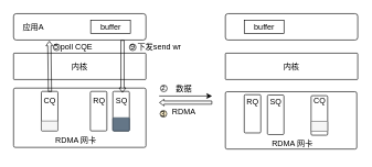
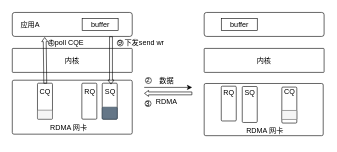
  <mxCell id="0" />
  <mxCell id="1" parent="0" />
  <mxCell id="2" value="" style="rounded=1;whiteSpace=wrap;html=1;arcSize=3;" vertex="1" parent="1"><mxGeometry x="20" y="133" width="200" height="90" as="geometry" /></mxCell>
  <mxCell id="3" value="" style="rounded=1;whiteSpace=wrap;html=1;arcSize=10;" vertex="1" parent="1"><mxGeometry x="20" y="20" width="200" height="40" as="geometry" /></mxCell>
  <mxCell id="4" value="" style="rounded=1;whiteSpace=wrap;html=1;arcSize=10;" vertex="1" parent="1"><mxGeometry x="340" y="20" width="200" height="40" as="geometry" /></mxCell>
  <mxCell id="5" value="应用A" style="text;html=1;align=center;verticalAlign=middle;whiteSpace=wrap;rounded=0;" vertex="1" parent="1"><mxGeometry x="20" y="25" width="60" height="30" as="geometry" /></mxCell>
  <mxCell id="6" value="buffer" style="rounded=0;whiteSpace=wrap;html=1;" vertex="1" parent="1"><mxGeometry x="136.5" y="30" width="60" height="20" as="geometry" /></mxCell>
  <mxCell id="7" value="buffer" style="rounded=0;whiteSpace=wrap;html=1;" vertex="1" parent="1"><mxGeometry x="368.5" y="30" width="60" height="20" as="geometry" /></mxCell>
  <mxCell id="8" value="" style="rounded=1;whiteSpace=wrap;html=1;arcSize=7;" vertex="1" parent="1"><mxGeometry x="62" y="138" width="25" height="60" as="geometry" /></mxCell>
  <mxCell id="9" value="" style="rounded=1;whiteSpace=wrap;html=1;arcSize=7;" vertex="1" parent="1"><mxGeometry x="136" y="138" width="25" height="60" as="geometry" /></mxCell>
  <mxCell id="10" value="" style="rounded=1;whiteSpace=wrap;html=1;arcSize=7;" vertex="1" parent="1"><mxGeometry x="170" y="138" width="25" height="60" as="geometry" /></mxCell>
  <mxCell id="11" value="内核" style="rounded=1;whiteSpace=wrap;html=1;arcSize=3;" vertex="1" parent="1"><mxGeometry x="20" y="80" width="200" height="40" as="geometry" /></mxCell>
  <mxCell id="12" value="内核" style="rounded=1;whiteSpace=wrap;html=1;arcSize=3;" vertex="1" parent="1"><mxGeometry x="340" y="80" width="200" height="40" as="geometry" /></mxCell>
  <mxCell id="13" value="" style="rounded=1;whiteSpace=wrap;html=1;arcSize=3;" vertex="1" parent="1"><mxGeometry x="340" y="138.5" width="198.5" height="87" as="geometry" /></mxCell>
  <mxCell id="14" value="" style="rounded=1;whiteSpace=wrap;html=1;arcSize=7;" vertex="1" parent="1"><mxGeometry x="368.5" y="143" width="25" height="58" as="geometry" /></mxCell>
  <mxCell id="15" value="" style="rounded=1;whiteSpace=wrap;html=1;arcSize=7;" vertex="1" parent="1"><mxGeometry x="403.5" y="143.5" width="25" height="60" as="geometry" /></mxCell>
  <mxCell id="16" value="" style="rounded=1;whiteSpace=wrap;html=1;arcSize=7;" vertex="1" parent="1"><mxGeometry x="469.5" y="144.5" width="25" height="60" as="geometry" /></mxCell>
  <mxCell id="17" value="RDMA 网卡" style="text;html=1;align=center;verticalAlign=middle;whiteSpace=wrap;rounded=0;" vertex="1" parent="1"><mxGeometry x="77" y="198" width="75" height="30" as="geometry" /></mxCell>
  <mxCell id="18" value="RDMA 网卡" style="text;html=1;align=center;verticalAlign=middle;whiteSpace=wrap;rounded=0;" vertex="1" parent="1"><mxGeometry x="401.38" y="203" width="81.25" height="28" as="geometry" /></mxCell>
  <mxCell id="19" value="" style="rounded=1;whiteSpace=wrap;html=1;arcSize=7;fillColor=#f5f5f5;fontColor=#333333;strokeColor=#666666;" vertex="1" parent="1"><mxGeometry x="62" y="183" width="25" height="15" as="geometry" /></mxCell>
  <mxCell id="20" value="CQ" style="text;html=1;align=center;verticalAlign=middle;whiteSpace=wrap;rounded=0;" vertex="1" parent="1"><mxGeometry x="44.5" y="138" width="60" height="30" as="geometry" /></mxCell>
  <mxCell id="21" value="RQ" style="text;html=1;align=center;verticalAlign=middle;resizable=0;points=[];autosize=1;strokeColor=none;fillColor=none;" vertex="1" parent="1"><mxGeometry x="128.5" y="138" width="40" height="30" as="geometry" /></mxCell>
  <mxCell id="22" value="SQ" style="text;html=1;align=center;verticalAlign=middle;resizable=0;points=[];autosize=1;strokeColor=none;fillColor=none;" vertex="1" parent="1"><mxGeometry x="162.5" y="138" width="40" height="30" as="geometry" /></mxCell>
  <mxCell id="23" value="CQ" style="text;html=1;align=center;verticalAlign=middle;resizable=0;points=[];autosize=1;strokeColor=none;fillColor=none;" vertex="1" parent="1"><mxGeometry x="461.5" y="137.5" width="40" height="30" as="geometry" /></mxCell>
  <mxCell id="24" value="" style="rounded=1;whiteSpace=wrap;html=1;arcSize=7;fillColor=#f5f5f5;fontColor=#333333;strokeColor=#666666;" vertex="1" parent="1"><mxGeometry x="469.5" y="183.5" width="25" height="15" as="geometry" /></mxCell>
  <mxCell id="25" value="RQ" style="text;html=1;align=center;verticalAlign=middle;resizable=0;points=[];autosize=1;strokeColor=none;fillColor=none;" vertex="1" parent="1"><mxGeometry x="361" y="138.5" width="40" height="30" as="geometry" /></mxCell>
  <mxCell id="26" value="SQ" style="text;html=1;align=center;verticalAlign=middle;resizable=0;points=[];autosize=1;strokeColor=none;fillColor=none;" vertex="1" parent="1"><mxGeometry x="396" y="138.5" width="40" height="30" as="geometry" /></mxCell>
  <mxCell id="27" value="" style="rounded=1;whiteSpace=wrap;html=1;arcSize=7;fillColor=#647687;fontColor=#ffffff;strokeColor=#314354;" vertex="1" parent="1"><mxGeometry x="170" y="178" width="25" height="20" as="geometry" /></mxCell>
  <mxCell id="28" value="数据" style="text;html=1;align=center;verticalAlign=middle;resizable=0;points=[];autosize=1;strokeColor=none;fillColor=none;" vertex="1" parent="1"><mxGeometry x="252" y="118.5" width="50" height="30" as="geometry" /></mxCell>
  <mxCell id="29" value="" style="shape=flexArrow;endArrow=classic;html=1;rounded=0;endWidth=4.194;endSize=1.933;width=4.833;" edge="1" parent="1"><mxGeometry width="50" height="50" relative="1" as="geometry"><mxPoint x="320" y="155" as="sourcePoint" /><mxPoint x="240" y="155" as="targetPoint" /></mxGeometry></mxCell>
  <mxCell id="30" value="" style="endArrow=classic;html=1;rounded=0;" edge="1" parent="1"><mxGeometry width="50" height="50" relative="1" as="geometry"><mxPoint x="240" y="145" as="sourcePoint" /><mxPoint x="320" y="145" as="targetPoint" /></mxGeometry></mxCell>
  <mxCell id="31" value="RDMA" style="text;html=1;align=center;verticalAlign=middle;resizable=0;points=[];autosize=1;strokeColor=none;fillColor=none;" vertex="1" parent="1"><mxGeometry x="252" y="155" width="50" height="30" as="geometry" /></mxCell>
  <mxCell id="32" value="" style="ellipse;whiteSpace=wrap;html=1;aspect=fixed;" vertex="1" parent="1"><mxGeometry x="242" y="128.5" width="10" height="10" as="geometry" /></mxCell>
  <mxCell id="33" value="&lt;font style=&quot;font-size: 10px;&quot;&gt;2&lt;/font&gt;" style="text;html=1;align=center;verticalAlign=middle;resizable=0;points=[];autosize=1;strokeColor=none;fillColor=none;" vertex="1" parent="1"><mxGeometry x="231.4" y="117.5" width="30" height="30" as="geometry" /></mxCell>
- <mxCell id="34" value="3" style="ellipse;whiteSpace=wrap;html=1;aspect=fixed;fillColor=#fff2cc;" vertex="1" parent="1"><mxGeometry x="241.4" y="167" width="10" height="10" as="geometry" /></mxCell>
+ <mxCell id="34" value="3" style="ellipse;whiteSpace=wrap;html=1;aspect=fixed;" vertex="1" parent="1"><mxGeometry x="241.4" y="167" width="10" height="10" as="geometry" /></mxCell>
  <mxCell id="35" value="" style="shape=flexArrow;endArrow=classic;html=1;rounded=0;endWidth=4.194;endSize=1.933;width=4.833;entryX=0.63;entryY=1.067;entryDx=0;entryDy=0;entryPerimeter=0;" edge="1" parent="1"><mxGeometry width="50" height="50" relative="1" as="geometry"><mxPoint x="75" y="138.66" as="sourcePoint" /><mxPoint x="74" y="61.34" as="targetPoint" /></mxGeometry></mxCell>
  <mxCell id="36" value="poll CQE" style="text;html=1;align=center;verticalAlign=middle;resizable=0;points=[];autosize=1;strokeColor=none;fillColor=none;" vertex="1" parent="1"><mxGeometry x="80" y="56" width="70" height="30" as="geometry" /></mxCell>
- <mxCell id="37" value="5" style="ellipse;whiteSpace=wrap;html=1;aspect=fixed;" vertex="1" parent="1"><mxGeometry x="80" y="66" width="10" height="10" as="geometry" /></mxCell>
+ <mxCell id="37" value="4" style="ellipse;whiteSpace=wrap;html=1;aspect=fixed;" vertex="1" parent="1"><mxGeometry x="80" y="66" width="10" height="10" as="geometry" /></mxCell>
  <mxCell id="38" value="" style="shape=flexArrow;endArrow=classic;html=1;rounded=0;endWidth=4.194;endSize=1.933;width=4.833;entryX=0.552;entryY=0.067;entryDx=0;entryDy=0;entryPerimeter=0;exitX=0.823;exitY=1;exitDx=0;exitDy=0;exitPerimeter=0;" edge="1" parent="1" source="3" target="22"><mxGeometry width="50" height="50" relative="1" as="geometry"><mxPoint x="185" y="64" as="sourcePoint" /><mxPoint x="274" y="-27.32" as="targetPoint" /></mxGeometry></mxCell>
  <mxCell id="39" value="下发send wr" style="text;html=1;align=center;verticalAlign=middle;resizable=0;points=[];autosize=1;strokeColor=none;fillColor=none;" vertex="1" parent="1"><mxGeometry x="195" y="56" width="90" height="30" as="geometry" /></mxCell>
  <mxCell id="40" value="9" style="ellipse;whiteSpace=wrap;html=1;aspect=fixed;" vertex="1" parent="1"><mxGeometry x="195" y="66" width="10" height="10" as="geometry" /></mxCell>
